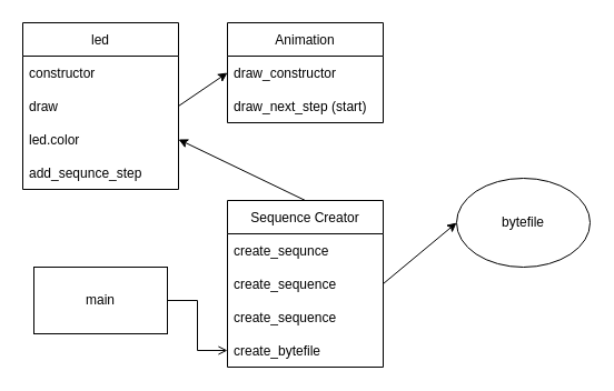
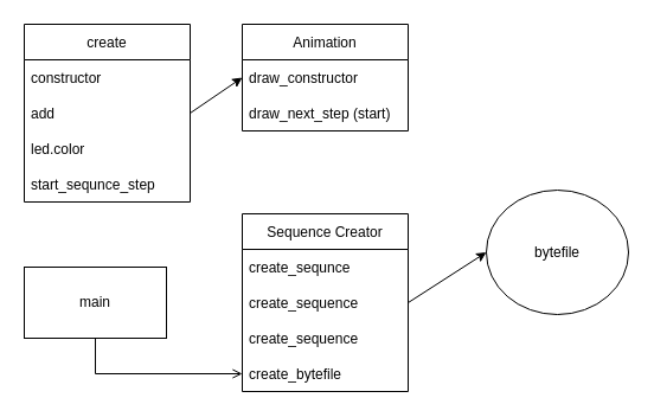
  <mxCell id="0" />
  <mxCell id="1" parent="0" />
- <mxCell id="2" value="bytefile" style="ellipse;whiteSpace=wrap;html=1;" vertex="1" parent="1"><mxGeometry x="410" y="160" width="120" height="80" as="geometry" /></mxCell>
+ <mxCell id="2" value="bytefile" style="ellipse;whiteSpace=wrap;html=1;" vertex="1" parent="1"><mxGeometry x="410" y="160" width="120" height="105" as="geometry" /></mxCell>
  <mxCell id="3" value="Animation" style="swimlane;fontStyle=0;childLayout=stackLayout;horizontal=1;startSize=30;horizontalStack=0;resizeParent=1;resizeParentMax=0;resizeLast=0;collapsible=1;marginBottom=0;" vertex="1" parent="1"><mxGeometry x="204" y="20" width="140" height="90" as="geometry" /></mxCell>
  <mxCell id="4" value="draw_constructor" style="text;strokeColor=none;fillColor=none;align=left;verticalAlign=middle;spacingLeft=4;spacingRight=4;overflow=hidden;points=[[0,0.5],[1,0.5]];portConstraint=eastwest;rotatable=0;" vertex="1" parent="3"><mxGeometry y="30" width="140" height="30" as="geometry" /></mxCell>
  <mxCell id="5" value="draw_next_step (start)" style="text;strokeColor=none;fillColor=none;align=left;verticalAlign=middle;spacingLeft=4;spacingRight=4;overflow=hidden;points=[[0,0.5],[1,0.5]];portConstraint=eastwest;rotatable=0;" vertex="1" parent="3"><mxGeometry y="60" width="140" height="30" as="geometry" /></mxCell>
  <mxCell id="6" value="Sequence Creator" style="swimlane;fontStyle=0;childLayout=stackLayout;horizontal=1;startSize=30;horizontalStack=0;resizeParent=1;resizeParentMax=0;resizeLast=0;collapsible=1;marginBottom=0;" vertex="1" parent="1"><mxGeometry x="204" y="180" width="140" height="150" as="geometry" /></mxCell>
  <mxCell id="7" value="create_sequnce" style="text;strokeColor=none;fillColor=none;align=left;verticalAlign=middle;spacingLeft=4;spacingRight=4;overflow=hidden;points=[[0,0.5],[1,0.5]];portConstraint=eastwest;rotatable=0;" vertex="1" parent="6"><mxGeometry y="30" width="140" height="30" as="geometry" /></mxCell>
  <mxCell id="8" value="create_sequence" style="text;strokeColor=none;fillColor=none;align=left;verticalAlign=middle;spacingLeft=4;spacingRight=4;overflow=hidden;points=[[0,0.5],[1,0.5]];portConstraint=eastwest;rotatable=0;" vertex="1" parent="6"><mxGeometry y="60" width="140" height="30" as="geometry" /></mxCell>
  <mxCell id="9" value="create_sequence" style="text;strokeColor=none;fillColor=none;align=left;verticalAlign=middle;spacingLeft=4;spacingRight=4;overflow=hidden;points=[[0,0.5],[1,0.5]];portConstraint=eastwest;rotatable=0;" vertex="1" parent="6"><mxGeometry y="90" width="140" height="30" as="geometry" /></mxCell>
  <mxCell id="10" value="create_bytefile" style="text;strokeColor=none;fillColor=none;align=left;verticalAlign=middle;spacingLeft=4;spacingRight=4;overflow=hidden;points=[[0,0.5],[1,0.5]];portConstraint=eastwest;rotatable=0;" vertex="1" parent="6"><mxGeometry y="120" width="140" height="30" as="geometry" /></mxCell>
- <mxCell id="11" value="led" style="swimlane;fontStyle=0;childLayout=stackLayout;horizontal=1;startSize=30;horizontalStack=0;resizeParent=1;resizeParentMax=0;resizeLast=0;collapsible=1;marginBottom=0;" vertex="1" parent="1"><mxGeometry x="20" y="20" width="140" height="150" as="geometry" /></mxCell>
+ <mxCell id="11" value="create" style="swimlane;fontStyle=0;childLayout=stackLayout;horizontal=1;startSize=30;horizontalStack=0;resizeParent=1;resizeParentMax=0;resizeLast=0;collapsible=1;marginBottom=0;" vertex="1" parent="1"><mxGeometry x="20" y="20" width="140" height="150" as="geometry" /></mxCell>
  <mxCell id="12" value="constructor" style="text;strokeColor=none;fillColor=none;align=left;verticalAlign=middle;spacingLeft=4;spacingRight=4;overflow=hidden;points=[[0,0.5],[1,0.5]];portConstraint=eastwest;rotatable=0;" vertex="1" parent="11"><mxGeometry y="30" width="140" height="30" as="geometry" /></mxCell>
- <mxCell id="13" value="draw" style="text;strokeColor=none;fillColor=none;align=left;verticalAlign=middle;spacingLeft=4;spacingRight=4;overflow=hidden;points=[[0,0.5],[1,0.5]];portConstraint=eastwest;rotatable=0;" vertex="1" parent="11"><mxGeometry y="60" width="140" height="30" as="geometry" /></mxCell>
+ <mxCell id="13" value="add" style="text;strokeColor=none;fillColor=none;align=left;verticalAlign=middle;spacingLeft=4;spacingRight=4;overflow=hidden;points=[[0,0.5],[1,0.5]];portConstraint=eastwest;rotatable=0;" vertex="1" parent="11"><mxGeometry y="60" width="140" height="30" as="geometry" /></mxCell>
  <mxCell id="14" value="led.color" style="text;strokeColor=none;fillColor=none;align=left;verticalAlign=middle;spacingLeft=4;spacingRight=4;overflow=hidden;points=[[0,0.5],[1,0.5]];portConstraint=eastwest;rotatable=0;" vertex="1" parent="11"><mxGeometry y="90" width="140" height="30" as="geometry" /></mxCell>
- <mxCell id="15" value="add_sequnce_step" style="text;strokeColor=none;fillColor=none;align=left;verticalAlign=middle;spacingLeft=4;spacingRight=4;overflow=hidden;points=[[0,0.5],[1,0.5]];portConstraint=eastwest;rotatable=0;" vertex="1" parent="11"><mxGeometry y="120" width="140" height="30" as="geometry" /></mxCell>
+ <mxCell id="15" value="start_sequnce_step" style="text;strokeColor=none;fillColor=none;align=left;verticalAlign=middle;spacingLeft=4;spacingRight=4;overflow=hidden;points=[[0,0.5],[1,0.5]];portConstraint=eastwest;rotatable=0;" vertex="1" parent="11"><mxGeometry y="120" width="140" height="30" as="geometry" /></mxCell>
  <mxCell id="16" value="" style="endArrow=classic;html=1;rounded=0;exitX=1;exitY=0.5;exitDx=0;exitDy=0;entryX=0;entryY=0.5;entryDx=0;entryDy=0;" edge="1" parent="1" source="8" target="2"><mxGeometry width="50" height="50" relative="1" as="geometry"><mxPoint x="200" y="190" as="sourcePoint" /><mxPoint x="250" y="140" as="targetPoint" /></mxGeometry></mxCell>
- <mxCell id="17" value="" style="endArrow=classic;html=1;rounded=0;exitX=0.5;exitY=0;exitDx=0;exitDy=0;entryX=1;entryY=0.5;entryDx=0;entryDy=0;" edge="1" parent="1" source="6" target="14"><mxGeometry width="50" height="50" relative="1" as="geometry"><mxPoint x="200" y="190" as="sourcePoint" /><mxPoint x="250" y="140" as="targetPoint" /></mxGeometry></mxCell>
  <mxCell id="18" value="" style="edgeStyle=orthogonalEdgeStyle;rounded=0;orthogonalLoop=1;jettySize=auto;html=1;endArrow=open;" edge="1" parent="1" source="19" target="10"><mxGeometry relative="1" as="geometry" /></mxCell>
- <mxCell id="19" value="main" style="rounded=0;whiteSpace=wrap;html=1;" vertex="1" parent="1"><mxGeometry x="30" y="240" width="120" height="60" as="geometry" /></mxCell>
+ <mxCell id="19" value="main" style="rounded=0;whiteSpace=wrap;html=1;" vertex="1" parent="1"><mxGeometry x="20" y="225" width="120" height="60" as="geometry" /></mxCell>
  <mxCell id="20" value="" style="endArrow=classic;html=1;rounded=0;entryX=0;entryY=0.5;entryDx=0;entryDy=0;exitX=1;exitY=0.5;exitDx=0;exitDy=0;" edge="1" parent="1" source="13" target="4"><mxGeometry width="50" height="50" relative="1" as="geometry"><mxPoint x="200" y="180" as="sourcePoint" /><mxPoint x="250" y="130" as="targetPoint" /></mxGeometry></mxCell>
